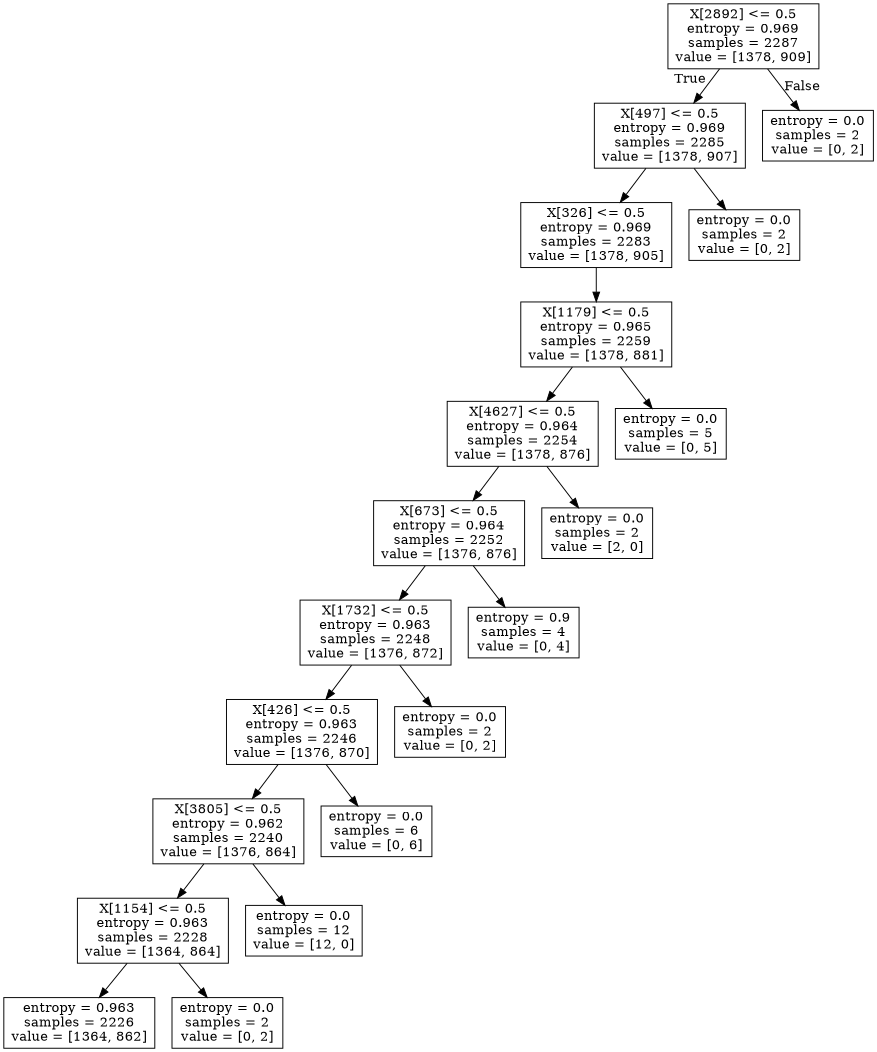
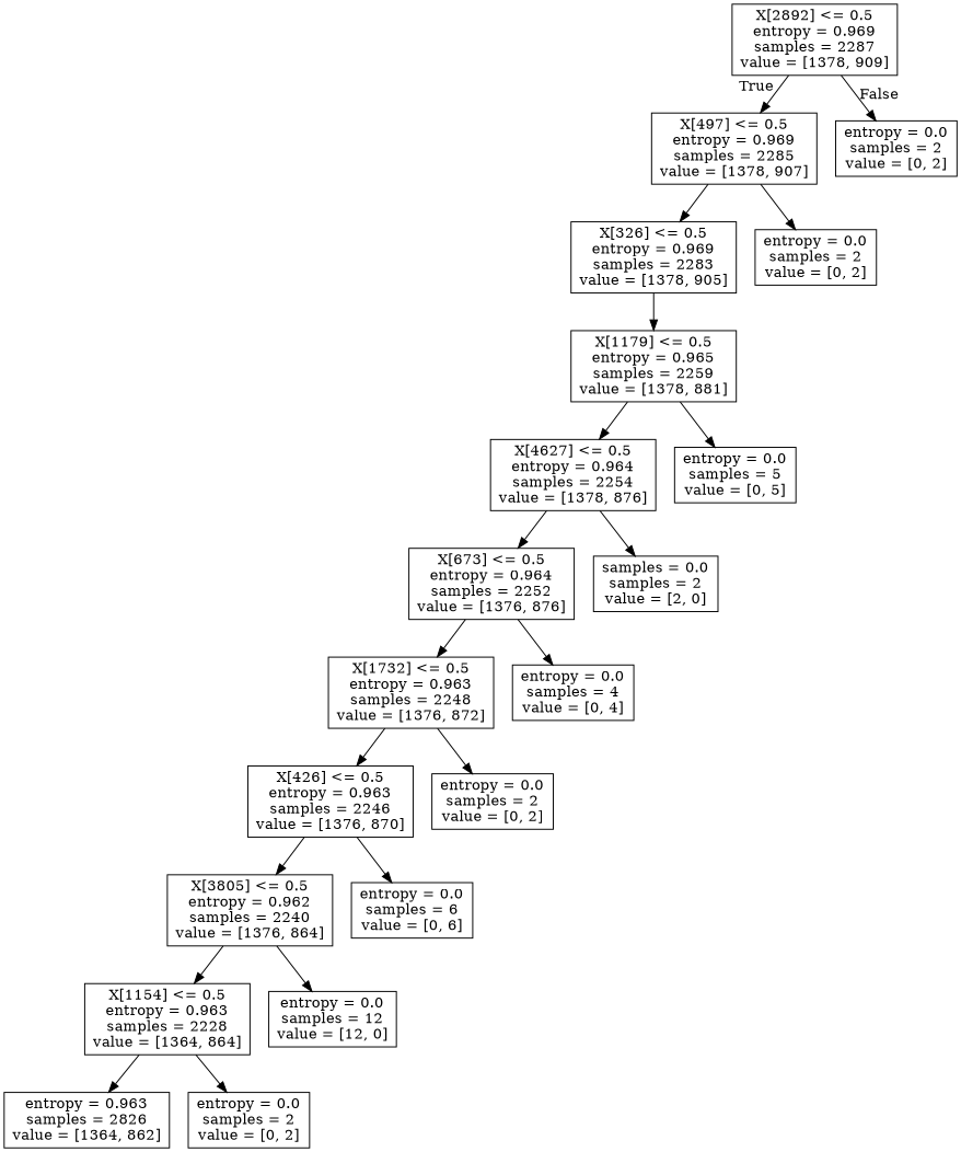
  digraph {
    node [shape=box]
    n1 [label="X[2892] <= 0.5\nentropy = 0.969\nsamples = 2287\nvalue = [1378, 909]"]
    n2 [label="X[497] <= 0.5\nentropy = 0.969\nsamples = 2285\nvalue = [1378, 907]"]
    n3 [label="entropy = 0.0\nsamples = 2\nvalue = [0, 2]"]
    n4 [label="X[326] <= 0.5\nentropy = 0.969\nsamples = 2283\nvalue = [1378, 905]"]
    n5 [label="entropy = 0.0\nsamples = 2\nvalue = [0, 2]"]
    n6 [label="X[1179] <= 0.5\nentropy = 0.965\nsamples = 2259\nvalue = [1378, 881]"]
    n7 [label="X[4627] <= 0.5\nentropy = 0.964\nsamples = 2254\nvalue = [1378, 876]"]
    n8 [label="entropy = 0.0\nsamples = 5\nvalue = [0, 5]"]
    n9 [label="X[673] <= 0.5\nentropy = 0.964\nsamples = 2252\nvalue = [1376, 876]"]
-   n10 [label="entropy = 0.0\nsamples = 2\nvalue = [2, 0]"]
+   n10 [label="samples = 0.0\nsamples = 2\nvalue = [2, 0]"]
    n11 [label="X[1732] <= 0.5\nentropy = 0.963\nsamples = 2248\nvalue = [1376, 872]"]
-   n12 [label="entropy = 0.9\nsamples = 4\nvalue = [0, 4]"]
+   n12 [label="entropy = 0.0\nsamples = 4\nvalue = [0, 4]"]
    n13 [label="X[426] <= 0.5\nentropy = 0.963\nsamples = 2246\nvalue = [1376, 870]"]
    n14 [label="entropy = 0.0\nsamples = 2\nvalue = [0, 2]"]
    n15 [label="X[3805] <= 0.5\nentropy = 0.962\nsamples = 2240\nvalue = [1376, 864]"]
    n16 [label="entropy = 0.0\nsamples = 6\nvalue = [0, 6]"]
    n17 [label="X[1154] <= 0.5\nentropy = 0.963\nsamples = 2228\nvalue = [1364, 864]"]
    n18 [label="entropy = 0.0\nsamples = 12\nvalue = [12, 0]"]
-   n19 [label="entropy = 0.963\nsamples = 2226\nvalue = [1364, 862]"]
+   n19 [label="entropy = 0.963\nsamples = 2826\nvalue = [1364, 862]"]
    n20 [label="entropy = 0.0\nsamples = 2\nvalue = [0, 2]"]
    n1 -> n2 [headlabel=True labelangle=45 labeldistance=2.5]
    n1 -> n3 [headlabel=False labelangle=-45 labeldistance=2.5]
    n2 -> n4
    n2 -> n5
    n4 -> n6
    n6 -> n7
    n6 -> n8
    n7 -> n9
    n7 -> n10
    n9 -> n11
    n9 -> n12
    n11 -> n13
    n11 -> n14
    n13 -> n15
    n13 -> n16
    n15 -> n17
    n15 -> n18
    n17 -> n19
    n17 -> n20
  }
